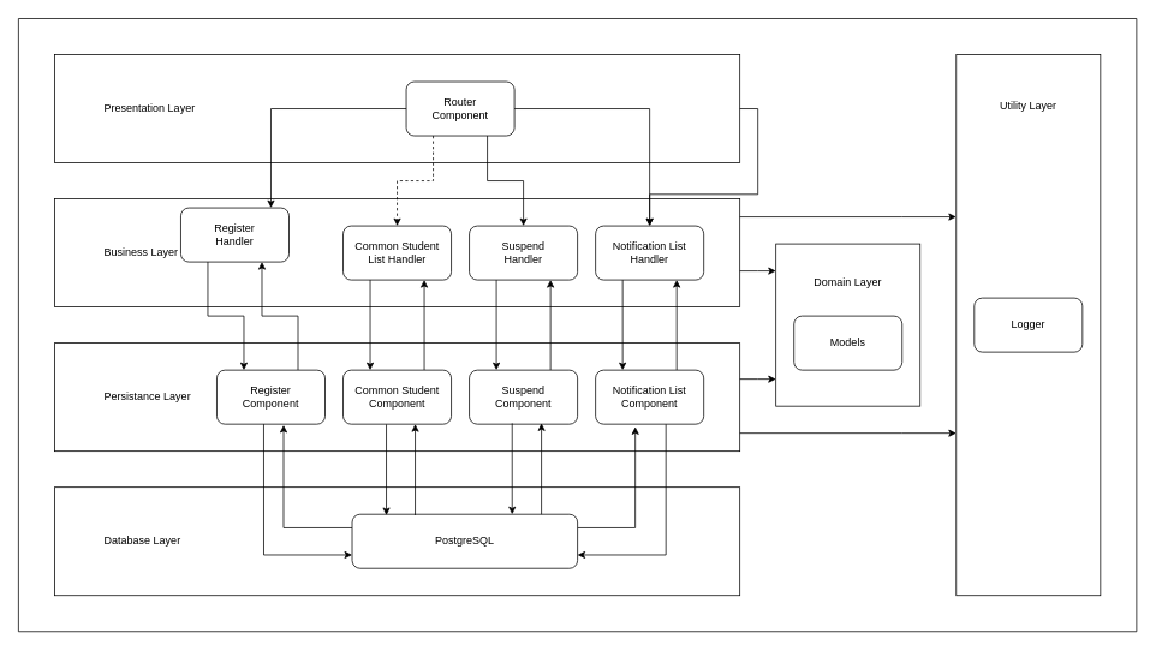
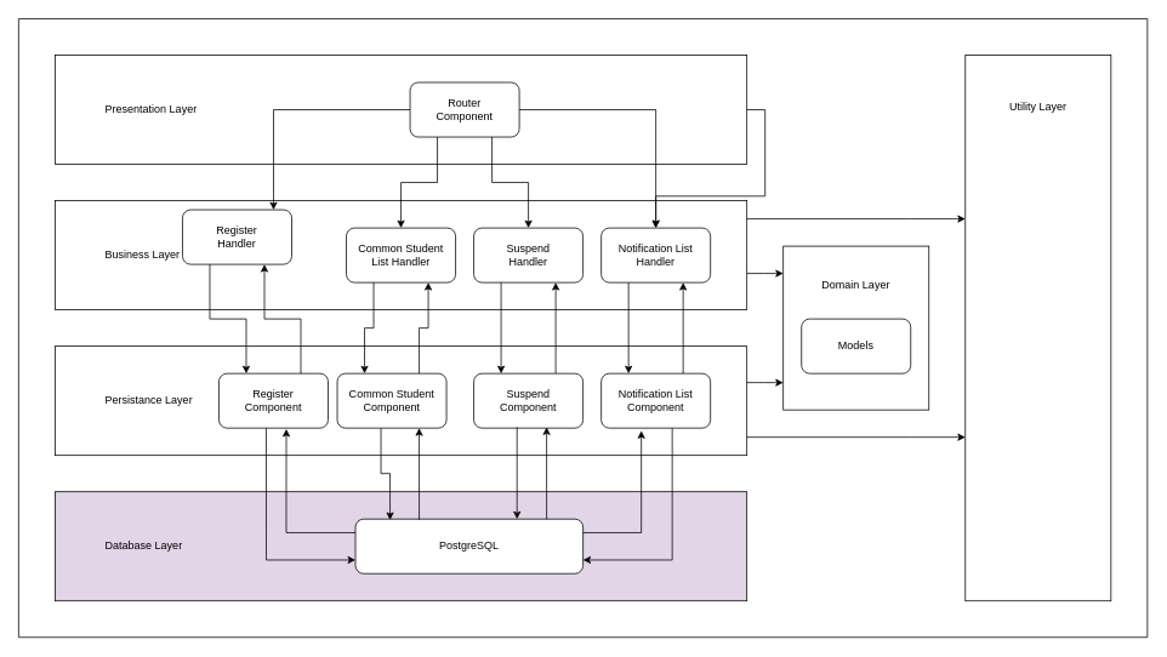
  <mxCell id="0" />
  <mxCell id="1" parent="0" />
  <mxCell id="2" value="" style="swimlane;startSize=0;movable=1;resizable=1;rotatable=1;deletable=1;editable=1;locked=0;connectable=1;" parent="1" vertex="1"><mxGeometry x="20" y="20" width="1240" height="680" as="geometry"><mxRectangle x="80" y="40" width="50" height="40" as="alternateBounds" /></mxGeometry></mxCell>
  <mxCell id="3" value="&lt;span style=&quot;white-space: pre;&quot;&gt;&#09;&lt;/span&gt;&lt;span style=&quot;white-space: pre;&quot;&gt;&#09;&lt;/span&gt;Presentation Layer" style="rounded=0;whiteSpace=wrap;html=1;align=left;movable=1;resizable=1;rotatable=1;deletable=1;editable=1;locked=0;connectable=1;" parent="2" vertex="1"><mxGeometry x="40" y="40" width="760" height="120" as="geometry" /></mxCell>
  <mxCell id="4" value="Router&lt;br&gt;Component" style="rounded=1;whiteSpace=wrap;html=1;movable=1;resizable=1;rotatable=1;deletable=1;editable=1;locked=0;connectable=1;" parent="2" vertex="1"><mxGeometry x="430" y="70" width="120" height="60" as="geometry" /></mxCell>
  <mxCell id="5" value="&lt;span style=&quot;white-space: pre;&quot;&gt;&#09;&lt;/span&gt;&lt;span style=&quot;white-space: pre;&quot;&gt;&#09;&lt;/span&gt;Business&amp;nbsp;Layer" style="rounded=0;whiteSpace=wrap;html=1;align=left;movable=1;resizable=1;rotatable=1;deletable=1;editable=1;locked=0;connectable=1;" parent="2" vertex="1"><mxGeometry x="40" y="200" width="760" height="120" as="geometry" /></mxCell>
  <mxCell id="6" value="Register&lt;br&gt;Handler" style="rounded=1;whiteSpace=wrap;html=1;movable=1;resizable=1;rotatable=1;deletable=1;editable=1;locked=0;connectable=1;" parent="2" vertex="1"><mxGeometry x="180" y="210" width="120" height="60" as="geometry" /></mxCell>
  <mxCell id="7" value="&lt;span style=&quot;white-space: pre;&quot;&gt;&#09;&lt;/span&gt;&lt;span style=&quot;white-space: pre;&quot;&gt;&#09;&lt;/span&gt;Persistance&amp;nbsp;Layer" style="rounded=0;whiteSpace=wrap;html=1;align=left;movable=1;resizable=1;rotatable=1;deletable=1;editable=1;locked=0;connectable=1;" parent="2" vertex="1"><mxGeometry x="40" y="360" width="760" height="120" as="geometry" /></mxCell>
  <mxCell id="8" style="edgeStyle=orthogonalEdgeStyle;rounded=0;orthogonalLoop=1;jettySize=auto;html=1;exitX=0.75;exitY=0;exitDx=0;exitDy=0;entryX=0.75;entryY=1;entryDx=0;entryDy=0;movable=1;resizable=1;rotatable=1;deletable=1;editable=1;locked=0;connectable=1;" parent="2" source="9" target="6" edge="1"><mxGeometry relative="1" as="geometry" /></mxCell>
  <mxCell id="9" value="Register&lt;br&gt;Component" style="rounded=1;whiteSpace=wrap;html=1;movable=1;resizable=1;rotatable=1;deletable=1;editable=1;locked=0;connectable=1;" parent="2" vertex="1"><mxGeometry x="220" y="390" width="120" height="60" as="geometry" /></mxCell>
- <mxCell id="10" value="&lt;span style=&quot;white-space: pre;&quot;&gt;&#09;&lt;/span&gt;&lt;span style=&quot;white-space: pre;&quot;&gt;&#09;&lt;/span&gt;Database&amp;nbsp;Layer" style="rounded=0;whiteSpace=wrap;html=1;align=left;movable=1;resizable=1;rotatable=1;deletable=1;editable=1;locked=0;connectable=1;" parent="2" vertex="1"><mxGeometry x="40" y="520" width="760" height="120" as="geometry" /></mxCell>
+ <mxCell id="10" value="&lt;span style=&quot;white-space: pre;&quot;&gt;&#09;&lt;/span&gt;&lt;span style=&quot;white-space: pre;&quot;&gt;&#09;&lt;/span&gt;Database&amp;nbsp;Layer" style="rounded=0;whiteSpace=wrap;html=1;align=left;movable=1;resizable=1;rotatable=1;deletable=1;editable=1;locked=0;connectable=1;fillColor=#e1d5e7;" parent="2" vertex="1"><mxGeometry x="40" y="520" width="760" height="120" as="geometry" /></mxCell>
  <mxCell id="11" style="edgeStyle=orthogonalEdgeStyle;rounded=0;orthogonalLoop=1;jettySize=auto;html=1;exitX=0;exitY=0.25;exitDx=0;exitDy=0;entryX=0.617;entryY=1.017;entryDx=0;entryDy=0;entryPerimeter=0;movable=1;resizable=1;rotatable=1;deletable=1;editable=1;locked=0;connectable=1;" parent="2" source="14" target="9" edge="1"><mxGeometry relative="1" as="geometry" /></mxCell>
  <mxCell id="12" style="edgeStyle=orthogonalEdgeStyle;rounded=0;orthogonalLoop=1;jettySize=auto;html=1;exitX=1;exitY=0.25;exitDx=0;exitDy=0;entryX=0.367;entryY=1.05;entryDx=0;entryDy=0;entryPerimeter=0;movable=1;resizable=1;rotatable=1;deletable=1;editable=1;locked=0;connectable=1;" parent="2" source="14" target="27" edge="1"><mxGeometry relative="1" as="geometry" /></mxCell>
  <mxCell id="13" style="edgeStyle=orthogonalEdgeStyle;rounded=0;orthogonalLoop=1;jettySize=auto;html=1;exitX=0.65;exitY=0.983;exitDx=0;exitDy=0;entryX=1;entryY=0.75;entryDx=0;entryDy=0;exitPerimeter=0;movable=1;resizable=1;rotatable=1;deletable=1;editable=1;locked=0;connectable=1;" parent="2" source="27" target="14" edge="1"><mxGeometry relative="1" as="geometry" /></mxCell>
  <mxCell id="14" value="PostgreSQL" style="rounded=1;whiteSpace=wrap;html=1;movable=1;resizable=1;rotatable=1;deletable=1;editable=1;locked=0;connectable=1;" parent="2" vertex="1"><mxGeometry x="370" y="550" width="250" height="60" as="geometry" /></mxCell>
  <mxCell id="15" style="edgeStyle=orthogonalEdgeStyle;rounded=0;orthogonalLoop=1;jettySize=auto;html=1;exitX=0.25;exitY=1;exitDx=0;exitDy=0;entryX=0.25;entryY=0;entryDx=0;entryDy=0;movable=1;resizable=1;rotatable=1;deletable=1;editable=1;locked=0;connectable=1;" parent="2" source="16" target="23" edge="1"><mxGeometry relative="1" as="geometry" /></mxCell>
  <mxCell id="16" value="Common Student &lt;br&gt;List Handler" style="rounded=1;whiteSpace=wrap;html=1;movable=1;resizable=1;rotatable=1;deletable=1;editable=1;locked=0;connectable=1;" parent="2" vertex="1"><mxGeometry x="360" y="230" width="120" height="60" as="geometry" /></mxCell>
  <mxCell id="17" style="edgeStyle=orthogonalEdgeStyle;rounded=0;orthogonalLoop=1;jettySize=auto;html=1;exitX=0.25;exitY=1;exitDx=0;exitDy=0;entryX=0.25;entryY=0;entryDx=0;entryDy=0;movable=1;resizable=1;rotatable=1;deletable=1;editable=1;locked=0;connectable=1;" parent="2" source="18" target="25" edge="1"><mxGeometry relative="1" as="geometry" /></mxCell>
  <mxCell id="18" value="Suspend&lt;br&gt;Handler" style="rounded=1;whiteSpace=wrap;html=1;movable=1;resizable=1;rotatable=1;deletable=1;editable=1;locked=0;connectable=1;" parent="2" vertex="1"><mxGeometry x="500" y="230" width="120" height="60" as="geometry" /></mxCell>
  <mxCell id="19" style="edgeStyle=orthogonalEdgeStyle;rounded=0;orthogonalLoop=1;jettySize=auto;html=1;exitX=0.25;exitY=1;exitDx=0;exitDy=0;entryX=0.25;entryY=0;entryDx=0;entryDy=0;movable=1;resizable=1;rotatable=1;deletable=1;editable=1;locked=0;connectable=1;" parent="2" source="20" target="27" edge="1"><mxGeometry relative="1" as="geometry" /></mxCell>
  <mxCell id="20" value="Notification List&lt;br&gt;Handler" style="rounded=1;whiteSpace=wrap;html=1;movable=1;resizable=1;rotatable=1;deletable=1;editable=1;locked=0;connectable=1;" parent="2" vertex="1"><mxGeometry x="640" y="230" width="120" height="60" as="geometry" /></mxCell>
  <mxCell id="21" style="edgeStyle=orthogonalEdgeStyle;rounded=0;orthogonalLoop=1;jettySize=auto;html=1;exitX=0.75;exitY=0;exitDx=0;exitDy=0;entryX=0.75;entryY=1;entryDx=0;entryDy=0;movable=1;resizable=1;rotatable=1;deletable=1;editable=1;locked=0;connectable=1;" parent="2" source="23" target="16" edge="1"><mxGeometry relative="1" as="geometry" /></mxCell>
  <mxCell id="22" style="edgeStyle=orthogonalEdgeStyle;rounded=0;orthogonalLoop=1;jettySize=auto;html=1;exitX=0.4;exitY=1;exitDx=0;exitDy=0;entryX=0.152;entryY=0.017;entryDx=0;entryDy=0;entryPerimeter=0;exitPerimeter=0;movable=1;resizable=1;rotatable=1;deletable=1;editable=1;locked=0;connectable=1;" parent="2" source="23" target="14" edge="1"><mxGeometry relative="1" as="geometry" /></mxCell>
- <mxCell id="23" value="Common Student Component" style="rounded=1;whiteSpace=wrap;html=1;movable=1;resizable=1;rotatable=1;deletable=1;editable=1;locked=0;connectable=1;" parent="2" vertex="1"><mxGeometry x="360" y="390" width="120" height="60" as="geometry" /></mxCell>
+ <mxCell id="23" value="Common Student Component" style="rounded=1;whiteSpace=wrap;html=1;movable=1;resizable=1;rotatable=1;deletable=1;editable=1;locked=0;connectable=1;" parent="2" vertex="1"><mxGeometry x="350" y="390" width="120" height="60" as="geometry" /></mxCell>
  <mxCell id="24" style="edgeStyle=orthogonalEdgeStyle;rounded=0;orthogonalLoop=1;jettySize=auto;html=1;exitX=0.75;exitY=0;exitDx=0;exitDy=0;entryX=0.75;entryY=1;entryDx=0;entryDy=0;movable=1;resizable=1;rotatable=1;deletable=1;editable=1;locked=0;connectable=1;" parent="2" source="25" target="18" edge="1"><mxGeometry relative="1" as="geometry" /></mxCell>
  <mxCell id="25" value="Suspend&lt;br&gt;Component" style="rounded=1;whiteSpace=wrap;html=1;movable=1;resizable=1;rotatable=1;deletable=1;editable=1;locked=0;connectable=1;" parent="2" vertex="1"><mxGeometry x="500" y="390" width="120" height="60" as="geometry" /></mxCell>
  <mxCell id="26" style="edgeStyle=orthogonalEdgeStyle;rounded=0;orthogonalLoop=1;jettySize=auto;html=1;exitX=0.75;exitY=0;exitDx=0;exitDy=0;entryX=0.75;entryY=1;entryDx=0;entryDy=0;movable=1;resizable=1;rotatable=1;deletable=1;editable=1;locked=0;connectable=1;" parent="2" source="27" target="20" edge="1"><mxGeometry relative="1" as="geometry" /></mxCell>
  <mxCell id="27" value="Notification List&lt;br&gt;Component" style="rounded=1;whiteSpace=wrap;html=1;movable=1;resizable=1;rotatable=1;deletable=1;editable=1;locked=0;connectable=1;" parent="2" vertex="1"><mxGeometry x="640" y="390" width="120" height="60" as="geometry" /></mxCell>
  <mxCell id="28" style="edgeStyle=orthogonalEdgeStyle;rounded=0;orthogonalLoop=1;jettySize=auto;html=1;exitX=1;exitY=0.5;exitDx=0;exitDy=0;entryX=0.5;entryY=0;entryDx=0;entryDy=0;movable=1;resizable=1;rotatable=1;deletable=1;editable=1;locked=0;connectable=1;" parent="2" source="4" target="20" edge="1"><mxGeometry relative="1" as="geometry"><Array as="points"><mxPoint x="700" y="100" /></Array></mxGeometry></mxCell>
  <mxCell id="29" style="edgeStyle=orthogonalEdgeStyle;rounded=0;orthogonalLoop=1;jettySize=auto;html=1;movable=1;resizable=1;rotatable=1;deletable=1;editable=1;locked=0;connectable=1;" parent="2" target="6" edge="1"><mxGeometry relative="1" as="geometry"><mxPoint x="430" y="100" as="sourcePoint" /><Array as="points"><mxPoint x="430" y="100" /><mxPoint x="280" y="100" /></Array></mxGeometry></mxCell>
- <mxCell id="30" style="edgeStyle=orthogonalEdgeStyle;rounded=0;orthogonalLoop=1;jettySize=auto;html=1;exitX=0.25;exitY=1;exitDx=0;exitDy=0;entryX=0.5;entryY=0;entryDx=0;entryDy=0;movable=1;resizable=1;rotatable=1;deletable=1;editable=1;locked=0;connectable=1;dashed=1;" parent="2" source="4" target="16" edge="1"><mxGeometry relative="1" as="geometry" /></mxCell>
+ <mxCell id="30" style="edgeStyle=orthogonalEdgeStyle;rounded=0;orthogonalLoop=1;jettySize=auto;html=1;exitX=0.25;exitY=1;exitDx=0;exitDy=0;entryX=0.5;entryY=0;entryDx=0;entryDy=0;movable=1;resizable=1;rotatable=1;deletable=1;editable=1;locked=0;connectable=1;" parent="2" source="4" target="16" edge="1"><mxGeometry relative="1" as="geometry" /></mxCell>
  <mxCell id="31" style="edgeStyle=orthogonalEdgeStyle;rounded=0;orthogonalLoop=1;jettySize=auto;html=1;exitX=0.75;exitY=1;exitDx=0;exitDy=0;movable=1;resizable=1;rotatable=1;deletable=1;editable=1;locked=0;connectable=1;" parent="2" source="4" target="18" edge="1"><mxGeometry relative="1" as="geometry" /></mxCell>
  <mxCell id="32" style="edgeStyle=orthogonalEdgeStyle;rounded=0;orthogonalLoop=1;jettySize=auto;html=1;exitX=0.25;exitY=1;exitDx=0;exitDy=0;entryX=0.25;entryY=0;entryDx=0;entryDy=0;movable=1;resizable=1;rotatable=1;deletable=1;editable=1;locked=0;connectable=1;" parent="2" source="6" target="9" edge="1"><mxGeometry relative="1" as="geometry" /></mxCell>
  <mxCell id="33" style="edgeStyle=orthogonalEdgeStyle;rounded=0;orthogonalLoop=1;jettySize=auto;html=1;exitX=0.433;exitY=1;exitDx=0;exitDy=0;entryX=0;entryY=0.75;entryDx=0;entryDy=0;exitPerimeter=0;movable=1;resizable=1;rotatable=1;deletable=1;editable=1;locked=0;connectable=1;" parent="2" source="9" target="14" edge="1"><mxGeometry relative="1" as="geometry" /></mxCell>
  <mxCell id="34" style="edgeStyle=orthogonalEdgeStyle;rounded=0;orthogonalLoop=1;jettySize=auto;html=1;exitX=0.4;exitY=1;exitDx=0;exitDy=0;entryX=0.152;entryY=0.017;entryDx=0;entryDy=0;entryPerimeter=0;exitPerimeter=0;movable=1;resizable=1;rotatable=1;deletable=1;editable=1;locked=0;connectable=1;" parent="2" edge="1"><mxGeometry relative="1" as="geometry"><mxPoint x="547.5" y="449" as="sourcePoint" /><mxPoint x="547.5" y="550" as="targetPoint" /></mxGeometry></mxCell>
  <mxCell id="35" style="edgeStyle=orthogonalEdgeStyle;rounded=0;orthogonalLoop=1;jettySize=auto;html=1;exitX=0.4;exitY=1;exitDx=0;exitDy=0;entryX=0.152;entryY=0.017;entryDx=0;entryDy=0;entryPerimeter=0;exitPerimeter=0;movable=1;resizable=1;rotatable=1;deletable=1;editable=1;locked=0;connectable=1;" parent="2" edge="1"><mxGeometry relative="1" as="geometry"><mxPoint x="580" y="550" as="sourcePoint" /><mxPoint x="580" y="449" as="targetPoint" /></mxGeometry></mxCell>
  <mxCell id="36" style="edgeStyle=orthogonalEdgeStyle;rounded=0;orthogonalLoop=1;jettySize=auto;html=1;exitX=0.4;exitY=1;exitDx=0;exitDy=0;entryX=0.152;entryY=0.017;entryDx=0;entryDy=0;entryPerimeter=0;exitPerimeter=0;movable=1;resizable=1;rotatable=1;deletable=1;editable=1;locked=0;connectable=1;" parent="2" edge="1"><mxGeometry relative="1" as="geometry"><mxPoint x="440" y="551" as="sourcePoint" /><mxPoint x="440" y="450" as="targetPoint" /></mxGeometry></mxCell>
  <mxCell id="37" style="edgeStyle=orthogonalEdgeStyle;rounded=0;orthogonalLoop=1;jettySize=auto;html=1;exitX=1;exitY=0.5;exitDx=0;exitDy=0;movable=1;resizable=1;rotatable=1;deletable=1;editable=1;locked=0;connectable=1;" parent="2" edge="1"><mxGeometry relative="1" as="geometry"><mxPoint x="800" y="400" as="sourcePoint" /><mxPoint x="840" y="400" as="targetPoint" /><Array as="points"><mxPoint x="820" y="400" /><mxPoint x="820" y="400" /></Array></mxGeometry></mxCell>
  <mxCell id="38" value="&lt;div style=&quot;text-align: justify;&quot;&gt;&lt;span style=&quot;background-color: initial;&quot;&gt;&lt;br&gt;&lt;/span&gt;&lt;/div&gt;&lt;div style=&quot;text-align: justify;&quot;&gt;&lt;span style=&quot;background-color: initial;&quot;&gt;&lt;br&gt;&lt;/span&gt;&lt;/div&gt;&lt;div style=&quot;text-align: justify;&quot;&gt;&lt;span style=&quot;background-color: initial;&quot;&gt;&lt;br&gt;&lt;/span&gt;&lt;/div&gt;&lt;div style=&quot;text-align: justify;&quot;&gt;&lt;span style=&quot;background-color: initial;&quot;&gt;Utility Layer&lt;/span&gt;&lt;/div&gt;" style="rounded=0;whiteSpace=wrap;html=1;verticalAlign=top;movable=1;resizable=1;rotatable=1;deletable=1;editable=1;locked=0;connectable=1;" parent="2" vertex="1"><mxGeometry x="1040" y="40" width="160" height="600" as="geometry" /></mxCell>
- <mxCell id="39" value="Logger" style="rounded=1;whiteSpace=wrap;html=1;movable=1;resizable=1;rotatable=1;deletable=1;editable=1;locked=0;connectable=1;" parent="2" vertex="1"><mxGeometry x="1060" y="310" width="120" height="60" as="geometry" /></mxCell>
  <mxCell id="40" value="&lt;div style=&quot;text-align: justify;&quot;&gt;&lt;span style=&quot;background-color: initial;&quot;&gt;&lt;br&gt;&lt;/span&gt;&lt;/div&gt;&lt;div style=&quot;text-align: justify;&quot;&gt;&lt;span style=&quot;background-color: initial;&quot;&gt;&lt;br&gt;&lt;/span&gt;&lt;/div&gt;&lt;div style=&quot;text-align: justify;&quot;&gt;&lt;span style=&quot;background-color: initial;&quot;&gt;Domain Layer&lt;/span&gt;&lt;br&gt;&lt;/div&gt;" style="rounded=0;whiteSpace=wrap;html=1;verticalAlign=top;movable=1;resizable=1;rotatable=1;deletable=1;editable=1;locked=0;connectable=1;" vertex="1" parent="2"><mxGeometry x="840" y="250" width="160" height="180" as="geometry" /></mxCell>
  <mxCell id="41" style="edgeStyle=orthogonalEdgeStyle;rounded=0;orthogonalLoop=1;jettySize=auto;html=1;exitX=0.5;exitY=1;exitDx=0;exitDy=0;" edge="1" parent="2" source="40" target="40"><mxGeometry relative="1" as="geometry" /></mxCell>
  <mxCell id="42" value="Models" style="rounded=1;whiteSpace=wrap;html=1;movable=1;resizable=1;rotatable=1;deletable=1;editable=1;locked=0;connectable=1;" vertex="1" parent="2"><mxGeometry x="860" y="330" width="120" height="60" as="geometry" /></mxCell>
  <mxCell id="43" style="edgeStyle=orthogonalEdgeStyle;rounded=0;orthogonalLoop=1;jettySize=auto;html=1;exitX=1;exitY=0.5;exitDx=0;exitDy=0;movable=1;resizable=1;rotatable=1;deletable=1;editable=1;locked=0;connectable=1;" parent="2" edge="1"><mxGeometry relative="1" as="geometry"><mxPoint x="840" y="280" as="targetPoint" /><mxPoint x="800" y="280" as="sourcePoint" /><Array as="points"><mxPoint x="820" y="280" /><mxPoint x="820" y="280" /></Array></mxGeometry></mxCell>
  <mxCell id="44" style="edgeStyle=orthogonalEdgeStyle;rounded=0;orthogonalLoop=1;jettySize=auto;html=1;exitX=1;exitY=0.25;exitDx=0;exitDy=0;" edge="1" parent="2"><mxGeometry relative="1" as="geometry"><mxPoint x="800" y="220" as="sourcePoint" /><mxPoint x="1040" y="220" as="targetPoint" /><Array as="points"><mxPoint x="980" y="220" /><mxPoint x="980" y="220" /></Array></mxGeometry></mxCell>
  <mxCell id="45" style="edgeStyle=orthogonalEdgeStyle;rounded=0;orthogonalLoop=1;jettySize=auto;html=1;exitX=1;exitY=0.25;exitDx=0;exitDy=0;" edge="1" parent="2"><mxGeometry relative="1" as="geometry"><mxPoint x="800" y="460" as="sourcePoint" /><mxPoint x="1040" y="460" as="targetPoint" /><Array as="points"><mxPoint x="980" y="460" /><mxPoint x="980" y="460" /></Array></mxGeometry></mxCell>
  <mxCell id="46" style="edgeStyle=orthogonalEdgeStyle;rounded=0;orthogonalLoop=1;jettySize=auto;html=1;exitX=1;exitY=0.5;exitDx=0;exitDy=0;" edge="1" parent="2" source="3" target="20"><mxGeometry relative="1" as="geometry" /></mxCell>
